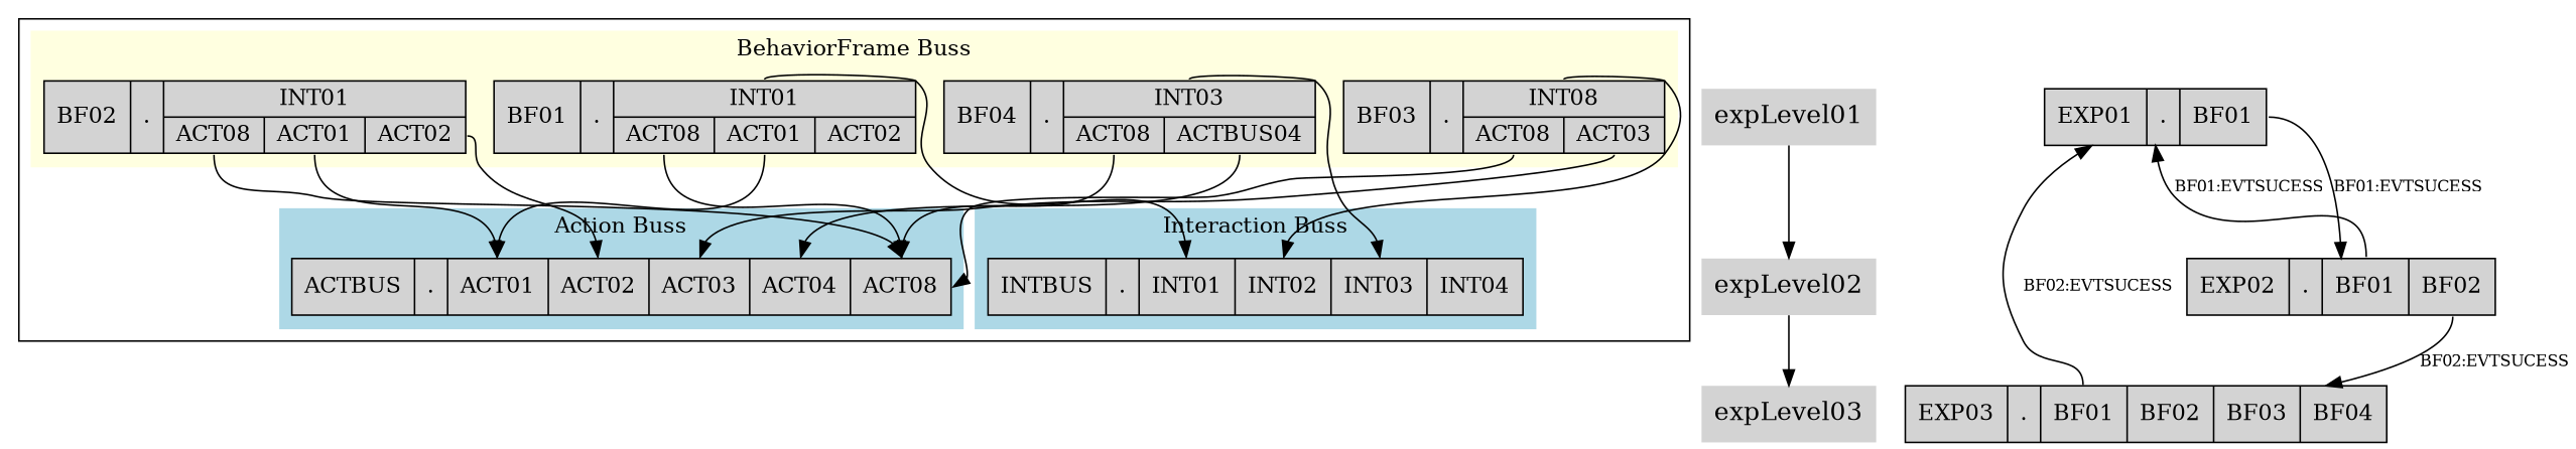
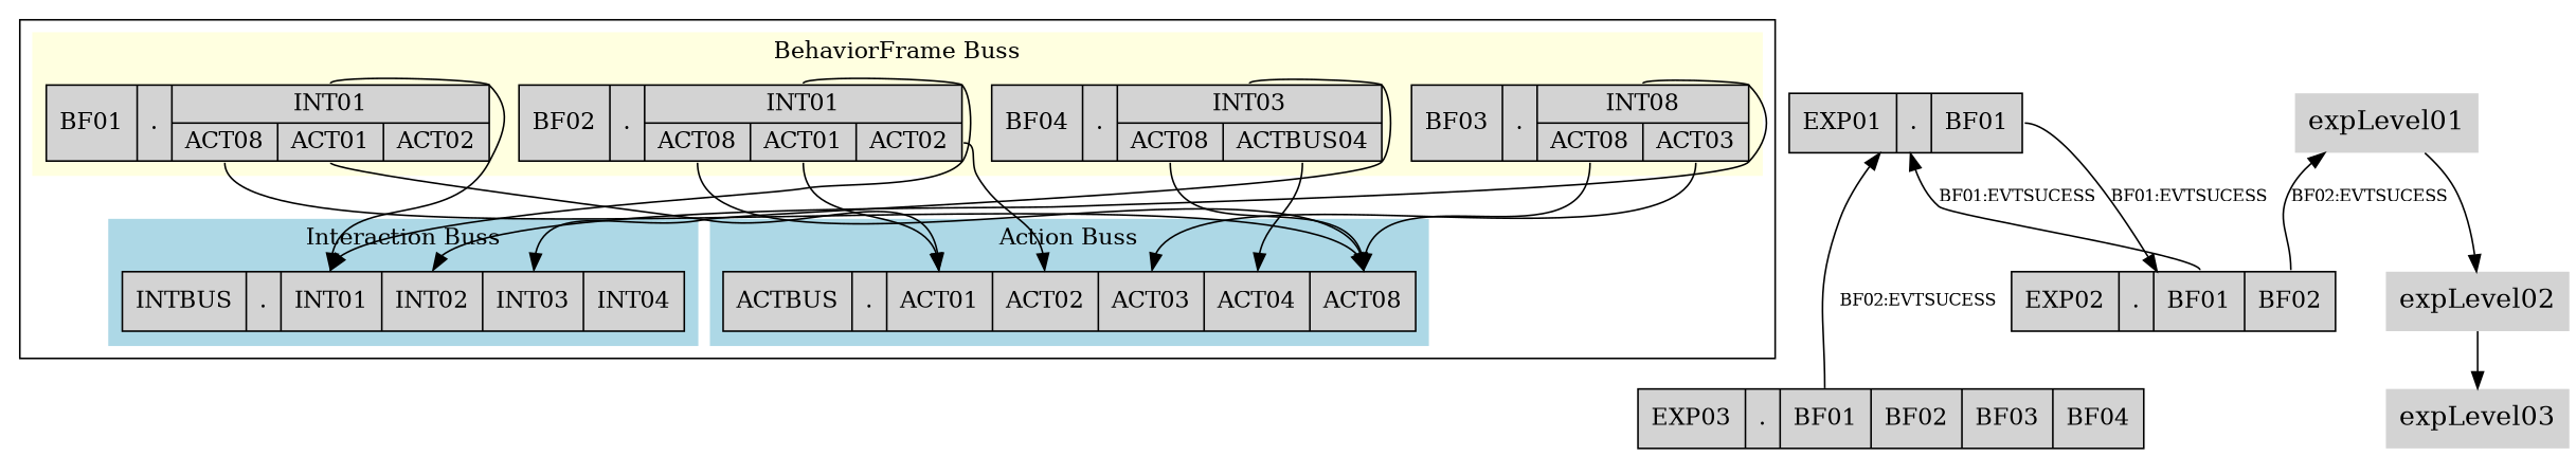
  digraph {
    rankdir=TB
    node [shape=record style=filled]
    edge [tailport=act08]
    n1 [label="<bf01> BF01|<f1>.|{<int01>INT01|{<act08>ACT08|<act01>ACT01|<act02>ACT02}}"]
    n2 [label="<bf02> BF02|<f1>.|{<int01>INT01|{<act08>ACT08|<act01>ACT01|<act02>ACT02}}"]
    n3 [label="<bf03> BF03|<f1>.|{<int02>INT08|{<act08>ACT08|<act03>ACT03}}"]
    n4 [label="<bf04> BF04|<f1>.|{<int03>INT03|{<act08>ACT08|<act04>ACTBUS04}}"]
    n5 [label="<intbus> INTBUS|.|<int01> INT01|<int02>INT02|<int03>INT03|<int04>INT04"]
    n6 [label="<actbus> ACTBUS|.|<act01> ACT01|<act02>ACT02|<act03>ACT03|<act04>ACT04|<act08>ACT08"]
    expLevel01 [fontsize=16 shape=plaintext]
    expLevel02 [fontsize=16 shape=plaintext]
    expLevel03 [fontsize=16 shape=plaintext]
    n10 [label="<exp01>EXP01|<f0>.|<bf01> BF01"]
    n11 [label="<exp02>EXP02|<f0>.|<bf01> BF01|<bf02> BF02"]
    n12 [label="<exp03>EXP03|<f0>.|<bf01> BF01|<bf02> BF02|<bf03> BF03 |<bf04> BF04"]
    subgraph cluster_1 {
      subgraph cluster_2 {
        color=lightyellow
        label="BehaviorFrame Buss"
        style=filled
        n1
        n2
        n3
        n4
      }
      subgraph cluster_3 {
        color=lightblue
        label="Interaction Buss"
        style=filled
        n5
      }
      subgraph cluster_4 {
        color=lightblue
        label="Action Buss"
        style=filled
        n6
      }
    }
    subgraph sub_5 {
      color=lightgray
      label="BehaviorChain: BC01"
      ranksep=.75
      style=filled
      subgraph sub_6 {
        color=lightgray
        label="BehaviorChain: BC01"
        ranksep=.75
        style=filled
        expLevel01
        expLevel02
        expLevel03
      }
      subgraph sub_7 {
        color=lightgray
        label="BehaviorChain: BC01"
        rank=same
        ranksep=.75
        style=filled
        expLevel01
        n10
      }
      subgraph sub_8 {
        color=lightgray
        label="BehaviorChain: BC01"
        rank=same
        ranksep=.75
        style=filled
        expLevel02
        n11
      }
      subgraph sub_9 {
        color=lightgray
        label="BehaviorChain: BC01"
        rank=same
        ranksep=.75
        style=filled
        expLevel03
        n12
      }
    }
    n1 -> n5 [headport=int01 tailport=int01]
    n1 -> n6 [headport=act01 tailport=act01]
    n1 -> n6 [headport=act08]
+   n2 -> n5 [headport=int01 tailport=int01]
    n2 -> n6 [headport=act01 tailport=act01]
    n2 -> n6 [headport=act08]
    n2 -> n6 [headport=act02 tailport=act02]
    n3 -> n5 [headport=int02 tailport=int02]
    n3 -> n6 [headport=act03 tailport=act03]
    n3 -> n6 [headport=act08]
    n4 -> n5 [headport=int03 tailport=int03]
    n4 -> n6 [headport=act04 tailport=act04]
    n4 -> n6 [headport=act08]
    expLevel01 -> expLevel02
    expLevel02 -> expLevel03
    n10 -> n11 [fontsize=10 label="BF01:EVTSUCESS" tailport=bf01]
    n11 -> n10 [fontsize=10 label="BF01:EVTSUCESS" tailport=bf01]
-   n11 -> n12 [fontsize=10 label="BF02:EVTSUCESS" tailport=bf02]
+   n11 -> expLevel01 [fontsize=10 label="BF02:EVTSUCESS" tailport=bf02]
    n12 -> n10 [fontsize=10 label="BF02:EVTSUCESS" tailport=bf01]
  }
